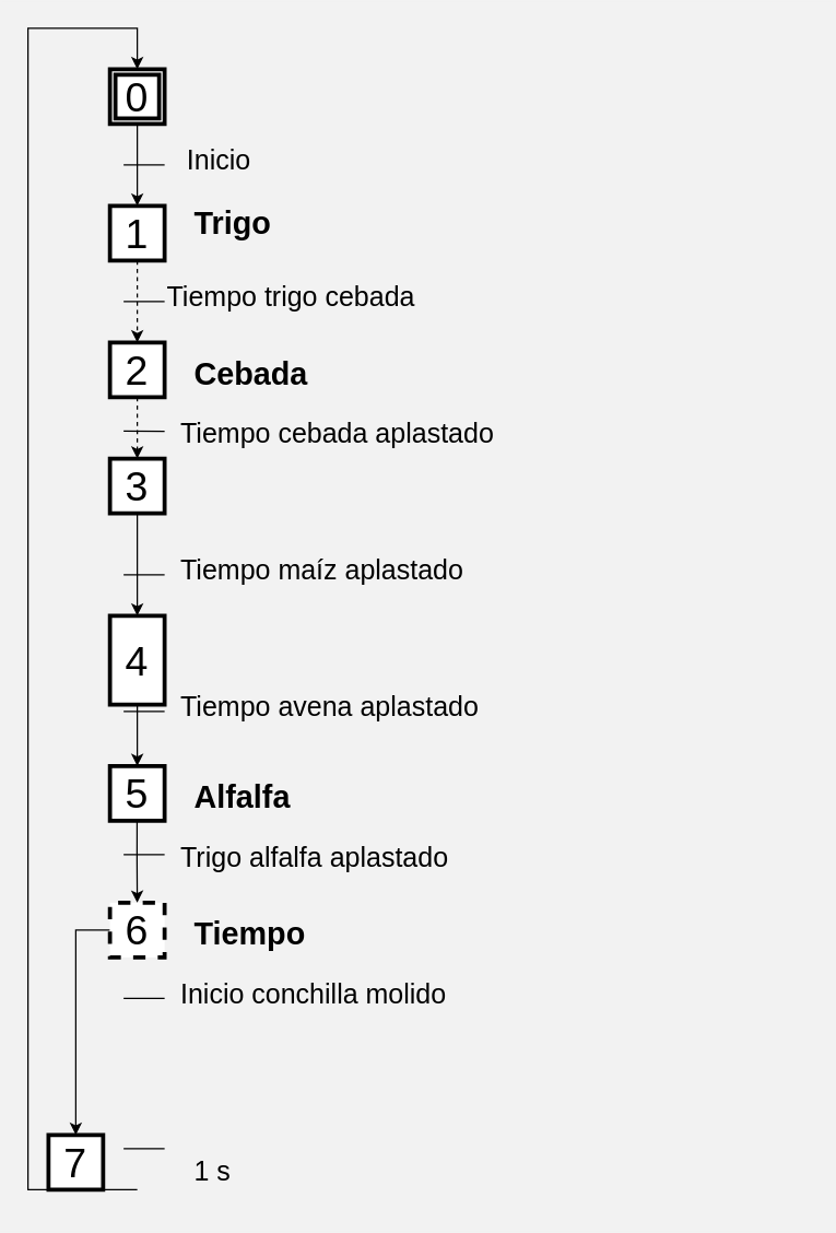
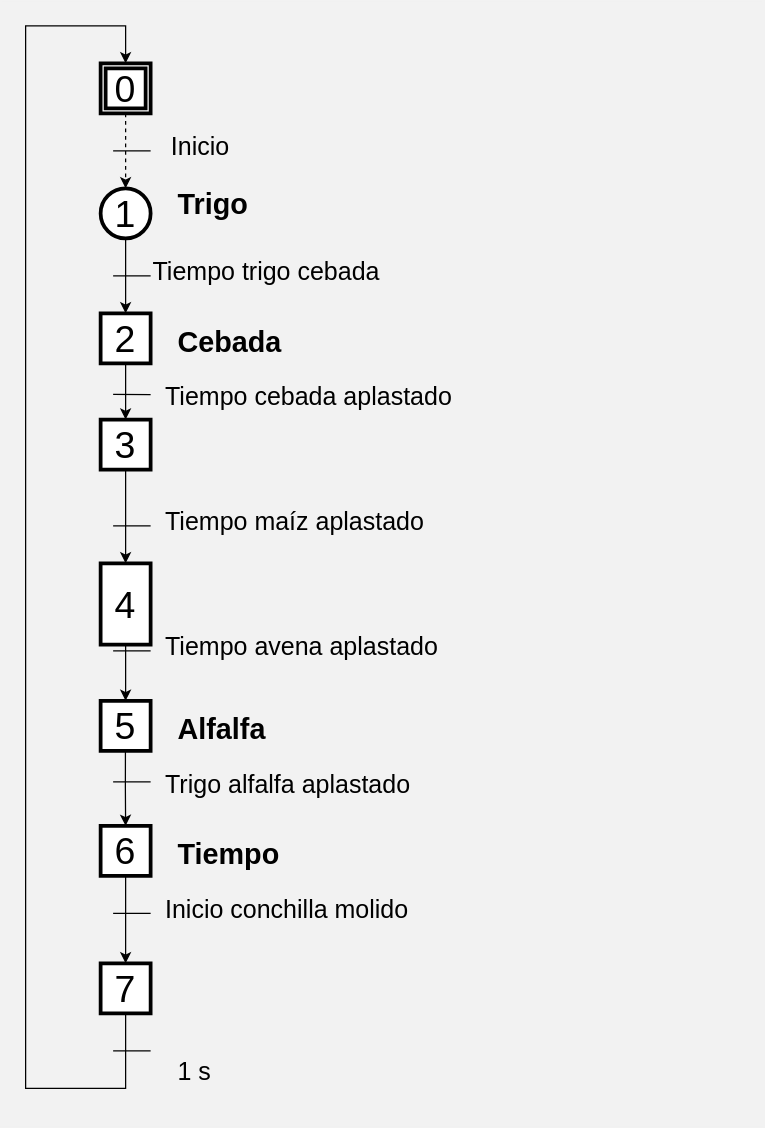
  <mxCell id="0" />
  <mxCell id="1" parent="0" />
- <mxCell id="2" style="edgeStyle=orthogonalEdgeStyle;rounded=0;orthogonalLoop=1;jettySize=auto;html=1;exitX=0.5;exitY=1;exitDx=0;exitDy=0;fontSize=54;" parent="1" source="3" target="5" edge="1"><mxGeometry relative="1" as="geometry" /></mxCell>
+ <mxCell id="2" style="edgeStyle=orthogonalEdgeStyle;rounded=0;orthogonalLoop=1;jettySize=auto;html=1;exitX=0.5;exitY=1;exitDx=0;exitDy=0;fontSize=54;dashed=1;" parent="1" source="3" target="5" edge="1"><mxGeometry relative="1" as="geometry" /></mxCell>
  <mxCell id="3" value="&lt;font style=&quot;font-size: 30px;&quot;&gt;0&lt;/font&gt;" style="shape=ext;double=1;whiteSpace=wrap;html=1;aspect=fixed;strokeWidth=3;fontSize=30;rounded=0;" parent="1" vertex="1"><mxGeometry x="80" y="50" width="40" height="40" as="geometry" /></mxCell>
- <mxCell id="4" value="" style="edgeStyle=orthogonalEdgeStyle;rounded=0;orthogonalLoop=1;jettySize=auto;html=1;fontSize=30;dashed=1;" parent="1" source="5" target="7" edge="1"><mxGeometry relative="1" as="geometry" /></mxCell>
- <mxCell id="5" value="&lt;font style=&quot;font-size: 30px&quot;&gt;1&lt;/font&gt;" style="whiteSpace=wrap;html=1;strokeColor=default;fillColor=rgba(255, 255, 255, 1);strokeWidth=3;fontSize=30;rounded=0;" parent="1" vertex="1"><mxGeometry x="80" y="150" width="40" height="40" as="geometry" /></mxCell>
- <mxCell id="6" value="" style="edgeStyle=orthogonalEdgeStyle;rounded=0;orthogonalLoop=1;jettySize=auto;html=1;fontSize=30;dashed=1;" parent="1" source="7" target="9" edge="1"><mxGeometry relative="1" as="geometry" /></mxCell>
+ <mxCell id="4" value="" style="edgeStyle=orthogonalEdgeStyle;rounded=0;orthogonalLoop=1;jettySize=auto;html=1;fontSize=30;" parent="1" source="5" target="7" edge="1"><mxGeometry relative="1" as="geometry" /></mxCell>
+ <mxCell id="5" value="&lt;font style=&quot;font-size: 30px&quot;&gt;1&lt;/font&gt;" style="ellipse;whiteSpace=wrap;html=1;strokeColor=default;fillColor=rgba(255, 255, 255, 1);strokeWidth=3;fontSize=30;" parent="1" vertex="1"><mxGeometry x="80" y="150" width="40" height="40" as="geometry" /></mxCell>
+ <mxCell id="6" value="" style="edgeStyle=orthogonalEdgeStyle;rounded=0;orthogonalLoop=1;jettySize=auto;html=1;fontSize=30;" parent="1" source="7" target="9" edge="1"><mxGeometry relative="1" as="geometry" /></mxCell>
  <mxCell id="7" value="&lt;font style=&quot;font-size: 30px&quot;&gt;2&lt;/font&gt;" style="whiteSpace=wrap;html=1;strokeColor=default;fillColor=rgba(255, 255, 255, 1);strokeWidth=3;fontSize=30;rounded=0;" parent="1" vertex="1"><mxGeometry x="80" y="250" width="40" height="40" as="geometry" /></mxCell>
  <mxCell id="8" value="" style="edgeStyle=orthogonalEdgeStyle;rounded=0;orthogonalLoop=1;jettySize=auto;html=1;fontSize=30;" parent="1" source="9" target="11" edge="1"><mxGeometry relative="1" as="geometry" /></mxCell>
  <mxCell id="9" value="&lt;font style=&quot;font-size: 30px&quot;&gt;3&lt;/font&gt;" style="whiteSpace=wrap;html=1;strokeColor=default;fillColor=rgba(255, 255, 255, 1);strokeWidth=3;fontSize=30;rounded=0;" parent="1" vertex="1"><mxGeometry x="80" y="335" width="40" height="40" as="geometry" /></mxCell>
  <mxCell id="10" value="" style="edgeStyle=orthogonalEdgeStyle;rounded=0;orthogonalLoop=1;jettySize=auto;html=1;fontSize=30;fontColor=#000000;" parent="1" source="11" target="17" edge="1"><mxGeometry relative="1" as="geometry" /></mxCell>
  <mxCell id="11" value="&lt;font style=&quot;font-size: 30px&quot;&gt;4&lt;/font&gt;" style="whiteSpace=wrap;html=1;strokeColor=default;fillColor=rgba(255, 255, 255, 1);strokeWidth=3;fontSize=30;direction=south;rounded=0;" parent="1" vertex="1"><mxGeometry x="80" y="450" width="40" height="65" as="geometry" /></mxCell>
  <mxCell id="12" value="&lt;font style=&quot;font-size: 20px&quot;&gt;Tiempo trigo cebada&lt;/font&gt;" style="text;html=1;strokeColor=none;fillColor=none;align=left;verticalAlign=bottom;whiteSpace=wrap;rounded=0;fontSize=54;horizontal=1;labelPosition=center;verticalLabelPosition=middle;fontColor=#000000;" parent="1" vertex="1"><mxGeometry x="120" y="190" width="230" height="50" as="geometry" /></mxCell>
  <mxCell id="13" style="edgeStyle=orthogonalEdgeStyle;rounded=0;orthogonalLoop=1;jettySize=auto;html=1;exitX=0.5;exitY=1;exitDx=0;exitDy=0;fontSize=30;" parent="1" edge="1"><mxGeometry relative="1" as="geometry"><mxPoint x="170" y="230" as="sourcePoint" /><mxPoint x="170" y="230" as="targetPoint" /></mxGeometry></mxCell>
  <mxCell id="14" value="&lt;span style=&quot;font-size: 20px&quot;&gt;Tiempo maíz&amp;nbsp;&lt;/span&gt;&lt;span style=&quot;font-size: 20px&quot;&gt;aplastado&lt;/span&gt;" style="text;html=1;strokeColor=none;fillColor=none;align=left;verticalAlign=bottom;whiteSpace=wrap;rounded=0;fontSize=54;horizontal=1;labelPosition=center;verticalLabelPosition=middle;fontColor=#000000;" parent="1" vertex="1"><mxGeometry x="130" y="390" width="280" height="50" as="geometry" /></mxCell>
  <mxCell id="15" value="&lt;font style=&quot;font-size: 20px&quot;&gt;Trigo alfalfa&amp;nbsp;&lt;/font&gt;&lt;span style=&quot;font-size: 20px&quot;&gt;aplastado&lt;/span&gt;" style="text;html=1;strokeColor=none;fillColor=none;align=left;verticalAlign=bottom;whiteSpace=wrap;rounded=0;fontSize=54;horizontal=1;labelPosition=center;verticalLabelPosition=middle;fontColor=#000000;" parent="1" vertex="1"><mxGeometry x="130" y="600" width="310" height="50" as="geometry" /></mxCell>
  <mxCell id="16" value="&lt;font style=&quot;font-size: 20px&quot;&gt;Inicio conchilla&amp;nbsp;&lt;/font&gt;&lt;span style=&quot;font-size: 20px&quot;&gt;molido&lt;/span&gt;" style="text;html=1;strokeColor=none;fillColor=none;align=left;verticalAlign=bottom;whiteSpace=wrap;rounded=0;fontSize=54;horizontal=1;labelPosition=center;verticalLabelPosition=middle;fontColor=#000000;" parent="1" vertex="1"><mxGeometry x="130" y="700" width="340" height="50" as="geometry" /></mxCell>
  <mxCell id="17" value="&lt;font style=&quot;font-size: 30px&quot;&gt;5&lt;/font&gt;" style="whiteSpace=wrap;html=1;strokeColor=default;fillColor=rgba(255, 255, 255, 1);strokeWidth=3;fontSize=30;rounded=0;" parent="1" vertex="1"><mxGeometry x="80" y="560" width="40" height="40" as="geometry" /></mxCell>
  <mxCell id="18" value="&lt;font style=&quot;font-size: 23px&quot;&gt;Alfalfa&amp;nbsp;&lt;/font&gt;" style="text;html=1;strokeColor=none;fillColor=none;align=left;verticalAlign=bottom;whiteSpace=wrap;rounded=0;fontSize=23;horizontal=1;labelPosition=center;verticalLabelPosition=middle;fontColor=#000000;fontStyle=1;" parent="1" vertex="1"><mxGeometry x="140" y="550" width="450" height="50" as="geometry" /></mxCell>
  <mxCell id="19" value="&lt;font style=&quot;font-size: 23px&quot;&gt;Trigo&amp;nbsp;&lt;/font&gt;" style="text;html=1;strokeColor=none;fillColor=none;align=left;verticalAlign=bottom;whiteSpace=wrap;rounded=0;fontSize=23;horizontal=1;labelPosition=center;verticalLabelPosition=middle;fontColor=#000000;fontStyle=1;" parent="1" vertex="1"><mxGeometry x="140" y="130" width="390" height="50" as="geometry" /></mxCell>
  <mxCell id="20" value="&lt;font style=&quot;font-size: 23px&quot;&gt;Tiempo&amp;nbsp;&lt;/font&gt;" style="text;html=1;strokeColor=none;fillColor=none;align=left;verticalAlign=bottom;whiteSpace=wrap;rounded=0;fontSize=23;horizontal=1;labelPosition=center;verticalLabelPosition=middle;fontColor=#000000;fontStyle=1;" parent="1" vertex="1"><mxGeometry x="140" y="650" width="410" height="50" as="geometry" /></mxCell>
  <mxCell id="21" value="&lt;font style=&quot;font-size: 20px&quot;&gt;Inicio&lt;/font&gt;" style="text;html=1;strokeColor=none;fillColor=none;align=center;verticalAlign=bottom;whiteSpace=wrap;rounded=0;fontSize=54;horizontal=1;labelPosition=center;verticalLabelPosition=middle;fontColor=#000000;" parent="1" vertex="1"><mxGeometry x="120" y="90" width="80" height="50" as="geometry" /></mxCell>
  <mxCell id="22" value="" style="endArrow=none;html=1;rounded=0;entryX=0;entryY=0.601;entryDx=0;entryDy=0;entryPerimeter=0;" parent="1" edge="1"><mxGeometry width="50" height="50" relative="1" as="geometry"><mxPoint x="90" y="520" as="sourcePoint" /><mxPoint x="120" y="520.05" as="targetPoint" /></mxGeometry></mxCell>
  <mxCell id="23" value="" style="endArrow=none;html=1;rounded=0;entryX=0;entryY=0.601;entryDx=0;entryDy=0;entryPerimeter=0;" parent="1" edge="1"><mxGeometry width="50" height="50" relative="1" as="geometry"><mxPoint x="90" y="420" as="sourcePoint" /><mxPoint x="120" y="420.05" as="targetPoint" /></mxGeometry></mxCell>
  <mxCell id="24" value="" style="endArrow=none;html=1;rounded=0;entryX=0;entryY=0.601;entryDx=0;entryDy=0;entryPerimeter=0;" parent="1" edge="1"><mxGeometry width="50" height="50" relative="1" as="geometry"><mxPoint x="90" y="314.89" as="sourcePoint" /><mxPoint x="120" y="314.94" as="targetPoint" /></mxGeometry></mxCell>
  <mxCell id="25" value="" style="endArrow=none;html=1;rounded=0;entryX=0;entryY=0.601;entryDx=0;entryDy=0;entryPerimeter=0;" parent="1" edge="1"><mxGeometry width="50" height="50" relative="1" as="geometry"><mxPoint x="90" y="220" as="sourcePoint" /><mxPoint x="120" y="220.05" as="targetPoint" /></mxGeometry></mxCell>
  <mxCell id="26" value="" style="endArrow=none;html=1;rounded=0;entryX=0;entryY=0.601;entryDx=0;entryDy=0;entryPerimeter=0;" parent="1" edge="1"><mxGeometry width="50" height="50" relative="1" as="geometry"><mxPoint x="90" y="120" as="sourcePoint" /><mxPoint x="120" y="120.05" as="targetPoint" /></mxGeometry></mxCell>
  <mxCell id="27" value="" style="endArrow=classic;html=1;rounded=0;entryX=0.5;entryY=0;entryDx=0;entryDy=0;exitX=0.5;exitY=1;exitDx=0;exitDy=0;" parent="1" source="33" target="3" edge="1"><mxGeometry width="50" height="50" relative="1" as="geometry"><mxPoint x="100" y="820" as="sourcePoint" /><mxPoint x="110" y="20" as="targetPoint" /><Array as="points"><mxPoint x="100" y="870" /><mxPoint x="20" y="870" /><mxPoint x="20" y="660" /><mxPoint x="20" y="20" /><mxPoint x="100" y="20" /></Array></mxGeometry></mxCell>
  <mxCell id="28" value="&lt;span&gt;Cebada&lt;/span&gt;" style="text;html=1;strokeColor=none;fillColor=none;align=left;verticalAlign=bottom;whiteSpace=wrap;rounded=0;fontSize=23;horizontal=1;labelPosition=center;verticalLabelPosition=middle;fontColor=#000000;fontStyle=1;" parent="1" vertex="1"><mxGeometry x="140" y="240" width="390" height="50" as="geometry" /></mxCell>
  <mxCell id="29" value="&lt;span style=&quot;font-size: 20px&quot;&gt;Tiempo cebada&amp;nbsp;&lt;/span&gt;&lt;span style=&quot;font-size: 20px&quot;&gt;aplastado&lt;/span&gt;" style="text;html=1;strokeColor=none;fillColor=none;align=left;verticalAlign=bottom;whiteSpace=wrap;rounded=0;fontSize=54;horizontal=1;labelPosition=center;verticalLabelPosition=middle;fontColor=#000000;" parent="1" vertex="1"><mxGeometry x="130" y="290" width="320" height="50" as="geometry" /></mxCell>
  <mxCell id="30" value="&lt;span style=&quot;font-size: 20px&quot;&gt;Tiempo avena&amp;nbsp;&lt;/span&gt;&lt;span style=&quot;font-size: 20px&quot;&gt;aplastado&lt;/span&gt;" style="text;html=1;strokeColor=none;fillColor=none;align=left;verticalAlign=bottom;whiteSpace=wrap;rounded=0;fontSize=54;horizontal=1;labelPosition=center;verticalLabelPosition=middle;fontColor=#000000;" parent="1" vertex="1"><mxGeometry x="130" y="490" width="280" height="50" as="geometry" /></mxCell>
  <mxCell id="31" value="" style="edgeStyle=orthogonalEdgeStyle;rounded=0;orthogonalLoop=1;jettySize=auto;html=1;fontSize=30;fontColor=#000000;" parent="1" source="32" target="33" edge="1"><mxGeometry relative="1" as="geometry" /></mxCell>
- <mxCell id="32" value="&lt;font style=&quot;font-size: 30px&quot;&gt;6&lt;/font&gt;" style="whiteSpace=wrap;html=1;strokeColor=default;fillColor=rgba(255, 255, 255, 1);strokeWidth=3;fontSize=30;direction=south;rounded=0;dashed=1;" parent="1" vertex="1"><mxGeometry x="80" y="660" width="40" height="40" as="geometry" /></mxCell>
- <mxCell id="33" value="&lt;font style=&quot;font-size: 30px&quot;&gt;7&lt;/font&gt;" style="whiteSpace=wrap;html=1;strokeColor=default;fillColor=rgba(255, 255, 255, 1);strokeWidth=3;fontSize=30;rounded=0;" parent="1" vertex="1"><mxGeometry x="35" y="830" width="40" height="40" as="geometry" /></mxCell>
+ <mxCell id="32" value="&lt;font style=&quot;font-size: 30px&quot;&gt;6&lt;/font&gt;" style="whiteSpace=wrap;html=1;strokeColor=default;fillColor=rgba(255, 255, 255, 1);strokeWidth=3;fontSize=30;direction=south;rounded=0;" parent="1" vertex="1"><mxGeometry x="80" y="660" width="40" height="40" as="geometry" /></mxCell>
+ <mxCell id="33" value="&lt;font style=&quot;font-size: 30px&quot;&gt;7&lt;/font&gt;" style="whiteSpace=wrap;html=1;strokeColor=default;fillColor=rgba(255, 255, 255, 1);strokeWidth=3;fontSize=30;rounded=0;" parent="1" vertex="1"><mxGeometry x="80" y="770" width="40" height="40" as="geometry" /></mxCell>
  <mxCell id="34" value="" style="endArrow=none;html=1;rounded=0;entryX=0;entryY=0.601;entryDx=0;entryDy=0;entryPerimeter=0;" parent="1" edge="1"><mxGeometry width="50" height="50" relative="1" as="geometry"><mxPoint x="90" y="730" as="sourcePoint" /><mxPoint x="120" y="730.05" as="targetPoint" /></mxGeometry></mxCell>
  <mxCell id="35" value="" style="edgeStyle=orthogonalEdgeStyle;rounded=0;orthogonalLoop=1;jettySize=auto;html=1;fontSize=30;fontColor=#000000;entryX=0;entryY=0.5;entryDx=0;entryDy=0;" parent="1" target="32" edge="1"><mxGeometry relative="1" as="geometry"><mxPoint x="99.84" y="600" as="sourcePoint" /><mxPoint x="100" y="660" as="targetPoint" /><Array as="points"><mxPoint x="100" y="630" /></Array></mxGeometry></mxCell>
  <mxCell id="36" value="" style="endArrow=none;html=1;rounded=0;entryX=0;entryY=0.601;entryDx=0;entryDy=0;entryPerimeter=0;" parent="1" edge="1"><mxGeometry width="50" height="50" relative="1" as="geometry"><mxPoint x="90" y="624.84" as="sourcePoint" /><mxPoint x="120" y="624.89" as="targetPoint" /></mxGeometry></mxCell>
  <mxCell id="37" value="" style="endArrow=none;html=1;rounded=0;entryX=0;entryY=0.601;entryDx=0;entryDy=0;entryPerimeter=0;" parent="1" edge="1"><mxGeometry width="50" height="50" relative="1" as="geometry"><mxPoint x="90" y="840" as="sourcePoint" /><mxPoint x="120" y="840.05" as="targetPoint" /></mxGeometry></mxCell>
  <mxCell id="38" value="&lt;span style=&quot;font-size: 20px&quot;&gt;1 s&lt;/span&gt;" style="text;html=1;strokeColor=none;fillColor=none;align=left;verticalAlign=bottom;whiteSpace=wrap;rounded=0;fontSize=54;horizontal=1;labelPosition=center;verticalLabelPosition=middle;fontColor=#000000;" parent="1" vertex="1"><mxGeometry x="140" y="830" width="350" height="50" as="geometry" /></mxCell>
